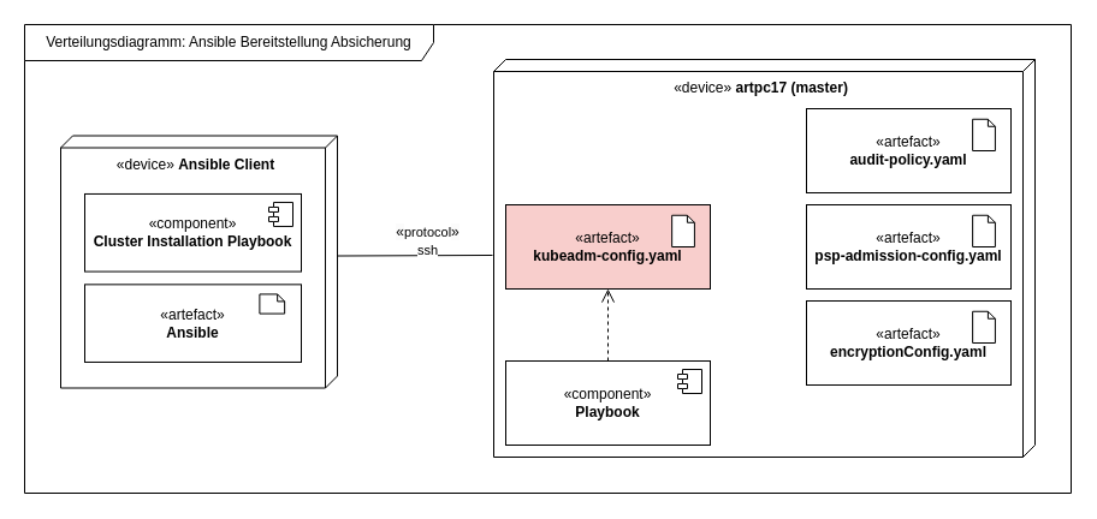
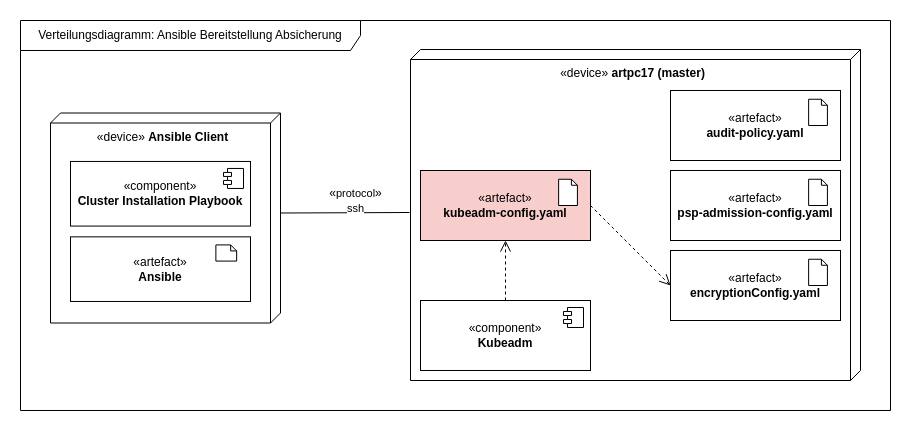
  <mxCell id="0" />
  <mxCell id="1" parent="0" />
  <mxCell id="2" value="Verteilungsdiagramm: Ansible Bereitstellung Absicherung" style="shape=umlFrame;whiteSpace=wrap;html=1;pointerEvents=0;width=340;height=30;" vertex="1" parent="1"><mxGeometry x="20" y="20" width="870" height="390" as="geometry" /></mxCell>
  <mxCell id="3" value="" style="group" vertex="1" connectable="0" parent="1"><mxGeometry x="50" y="112.5" width="230" height="210" as="geometry" /></mxCell>
  <mxCell id="4" value="«device»&amp;nbsp;&lt;b&gt;Ansible Client&lt;/b&gt;" style="verticalAlign=top;align=center;shape=cube;size=10;direction=south;html=1;boundedLbl=1;spacingLeft=5;whiteSpace=wrap;" vertex="1" parent="3"><mxGeometry width="230" height="210" as="geometry" /></mxCell>
  <mxCell id="5" value="«component»&lt;br&gt;&lt;b&gt;Cluster Installation Playbook&lt;/b&gt;" style="html=1;dropTarget=0;whiteSpace=wrap;" vertex="1" parent="3"><mxGeometry x="20" y="48.462" width="180" height="64.615" as="geometry" /></mxCell>
  <mxCell id="6" value="" style="shape=module;jettyWidth=8;jettyHeight=4;" vertex="1" parent="5"><mxGeometry x="1" width="20" height="20" relative="1" as="geometry"><mxPoint x="-27" y="7" as="offset" /></mxGeometry></mxCell>
  <mxCell id="7" value="" style="group" vertex="1" connectable="0" parent="3"><mxGeometry x="20" y="123.846" width="180" height="64.615" as="geometry" /></mxCell>
  <mxCell id="8" value="«artefact»&lt;br&gt;&lt;b&gt;Ansible&lt;/b&gt;" style="html=1;dropTarget=0;whiteSpace=wrap;" vertex="1" parent="7"><mxGeometry width="180" height="64.615" as="geometry" /></mxCell>
  <mxCell id="9" value="" style="shape=note2;boundedLbl=1;whiteSpace=wrap;html=1;size=6;verticalAlign=top;align=left;spacingLeft=5;" vertex="1" parent="7"><mxGeometry x="145.385" y="8.077" width="20.769" height="16.154" as="geometry" /></mxCell>
  <mxCell id="10" value="«device»&amp;nbsp;&lt;b&gt;artpc17 (master)&lt;/b&gt;" style="verticalAlign=top;align=center;shape=cube;size=10;direction=south;html=1;boundedLbl=1;spacingLeft=5;whiteSpace=wrap;" vertex="1" parent="1"><mxGeometry x="410" y="49" width="450" height="331" as="geometry" /></mxCell>
  <mxCell id="11" style="edgeStyle=orthogonalEdgeStyle;rounded=0;orthogonalLoop=1;jettySize=auto;html=1;exitX=0.5;exitY=0;exitDx=0;exitDy=0;dashed=1;endArrow=open;endFill=0;endSize=9;" edge="1" parent="1" source="12"><mxGeometry relative="1" as="geometry"><mxPoint x="505" y="240" as="targetPoint" /></mxGeometry></mxCell>
- <mxCell id="12" value="«component»&lt;br&gt;&lt;b&gt;Playbook&lt;/b&gt;" style="html=1;dropTarget=0;whiteSpace=wrap;" vertex="1" parent="1"><mxGeometry x="420" y="300" width="170" height="70" as="geometry" /></mxCell>
+ <mxCell id="12" value="«component»&lt;br&gt;&lt;b&gt;Kubeadm&lt;/b&gt;" style="html=1;dropTarget=0;whiteSpace=wrap;" vertex="1" parent="1"><mxGeometry x="420" y="300" width="170" height="70" as="geometry" /></mxCell>
  <mxCell id="13" value="" style="shape=module;jettyWidth=8;jettyHeight=4;" vertex="1" parent="12"><mxGeometry x="1" width="20" height="20" relative="1" as="geometry"><mxPoint x="-27" y="7" as="offset" /></mxGeometry></mxCell>
  <mxCell id="14" value="" style="group" vertex="1" connectable="0" parent="1"><mxGeometry x="670" y="90" width="170" height="70" as="geometry" /></mxCell>
  <mxCell id="15" value="«artefact»&lt;br&gt;&lt;b&gt;audit-policy.yaml&lt;/b&gt;" style="html=1;dropTarget=0;whiteSpace=wrap;" vertex="1" parent="14"><mxGeometry width="170.0" height="70" as="geometry" /></mxCell>
  <mxCell id="16" value="" style="shape=note2;boundedLbl=1;whiteSpace=wrap;html=1;size=6;verticalAlign=top;align=left;spacingLeft=5;" vertex="1" parent="14"><mxGeometry x="138.125" y="8.75" width="18.796" height="26.25" as="geometry" /></mxCell>
  <mxCell id="17" value="" style="group" vertex="1" connectable="0" parent="1"><mxGeometry x="670" y="170" width="170" height="70" as="geometry" /></mxCell>
  <mxCell id="18" value="«artefact»&lt;br&gt;&lt;b&gt;psp-admission-config.yaml&lt;/b&gt;" style="html=1;dropTarget=0;whiteSpace=wrap;" vertex="1" parent="17"><mxGeometry width="170.0" height="70" as="geometry" /></mxCell>
  <mxCell id="19" value="" style="shape=note2;boundedLbl=1;whiteSpace=wrap;html=1;size=6;verticalAlign=top;align=left;spacingLeft=5;" vertex="1" parent="17"><mxGeometry x="138.125" y="8.75" width="18.796" height="26.25" as="geometry" /></mxCell>
  <mxCell id="20" value="" style="group" vertex="1" connectable="0" parent="1"><mxGeometry x="420" y="170" width="170" height="70" as="geometry" /></mxCell>
  <mxCell id="21" value="«artefact»&lt;br&gt;&lt;b&gt;kubeadm-config.yaml&lt;/b&gt;" style="html=1;dropTarget=0;whiteSpace=wrap;fillColor=#f8cecc;" vertex="1" parent="20"><mxGeometry width="170.0" height="70" as="geometry" /></mxCell>
  <mxCell id="22" value="" style="shape=note2;boundedLbl=1;whiteSpace=wrap;html=1;size=6;verticalAlign=top;align=left;spacingLeft=5;" vertex="1" parent="20"><mxGeometry x="138.125" y="8.75" width="18.796" height="26.25" as="geometry" /></mxCell>
  <mxCell id="23" value="" style="group" vertex="1" connectable="0" parent="1"><mxGeometry x="670" y="250" width="170" height="70" as="geometry" /></mxCell>
  <mxCell id="24" value="«artefact»&lt;br&gt;&lt;b&gt;encryptionConfig.yaml&lt;/b&gt;" style="html=1;dropTarget=0;whiteSpace=wrap;" vertex="1" parent="23"><mxGeometry width="170.0" height="70" as="geometry" /></mxCell>
  <mxCell id="25" value="" style="shape=note2;boundedLbl=1;whiteSpace=wrap;html=1;size=6;verticalAlign=top;align=left;spacingLeft=5;" vertex="1" parent="23"><mxGeometry x="138.125" y="8.75" width="18.796" height="26.25" as="geometry" /></mxCell>
+ <mxCell id="26" style="rounded=0;orthogonalLoop=1;jettySize=auto;html=1;exitX=1;exitY=0.5;exitDx=0;exitDy=0;dashed=1;endArrow=open;endFill=0;endSize=9;entryX=0;entryY=0.5;entryDx=0;entryDy=0;" edge="1" parent="1" source="21" target="24"><mxGeometry relative="1" as="geometry"><mxPoint x="680" y="215" as="targetPoint" /><mxPoint x="600" y="215" as="sourcePoint" /></mxGeometry></mxCell>
  <mxCell id="27" style="rounded=0;orthogonalLoop=1;jettySize=auto;html=1;exitX=0;exitY=0;exitDx=100;exitDy=0;exitPerimeter=0;endArrow=none;endFill=0;" edge="1" parent="1" source="4"><mxGeometry relative="1" as="geometry"><mxPoint x="409" y="212" as="targetPoint" /></mxGeometry></mxCell>
  <mxCell id="28" value="&lt;span style=&quot;text-wrap: wrap; background-color: rgb(251, 251, 251);&quot;&gt;«&lt;/span&gt;&lt;span style=&quot;font-size: 11px; background-color: rgb(255, 255, 255);&quot;&gt;protocol&lt;/span&gt;&lt;span style=&quot;text-wrap: wrap; background-color: rgb(251, 251, 251);&quot;&gt;»&lt;/span&gt;&lt;br style=&quot;font-size: 11px;&quot;&gt;&lt;span style=&quot;font-size: 11px; background-color: rgb(255, 255, 255);&quot;&gt;ssh&lt;/span&gt;" style="text;html=1;align=center;verticalAlign=middle;resizable=0;points=[];autosize=1;strokeColor=none;fillColor=none;" vertex="1" parent="1"><mxGeometry x="315" y="180" width="80" height="40" as="geometry" /></mxCell>
